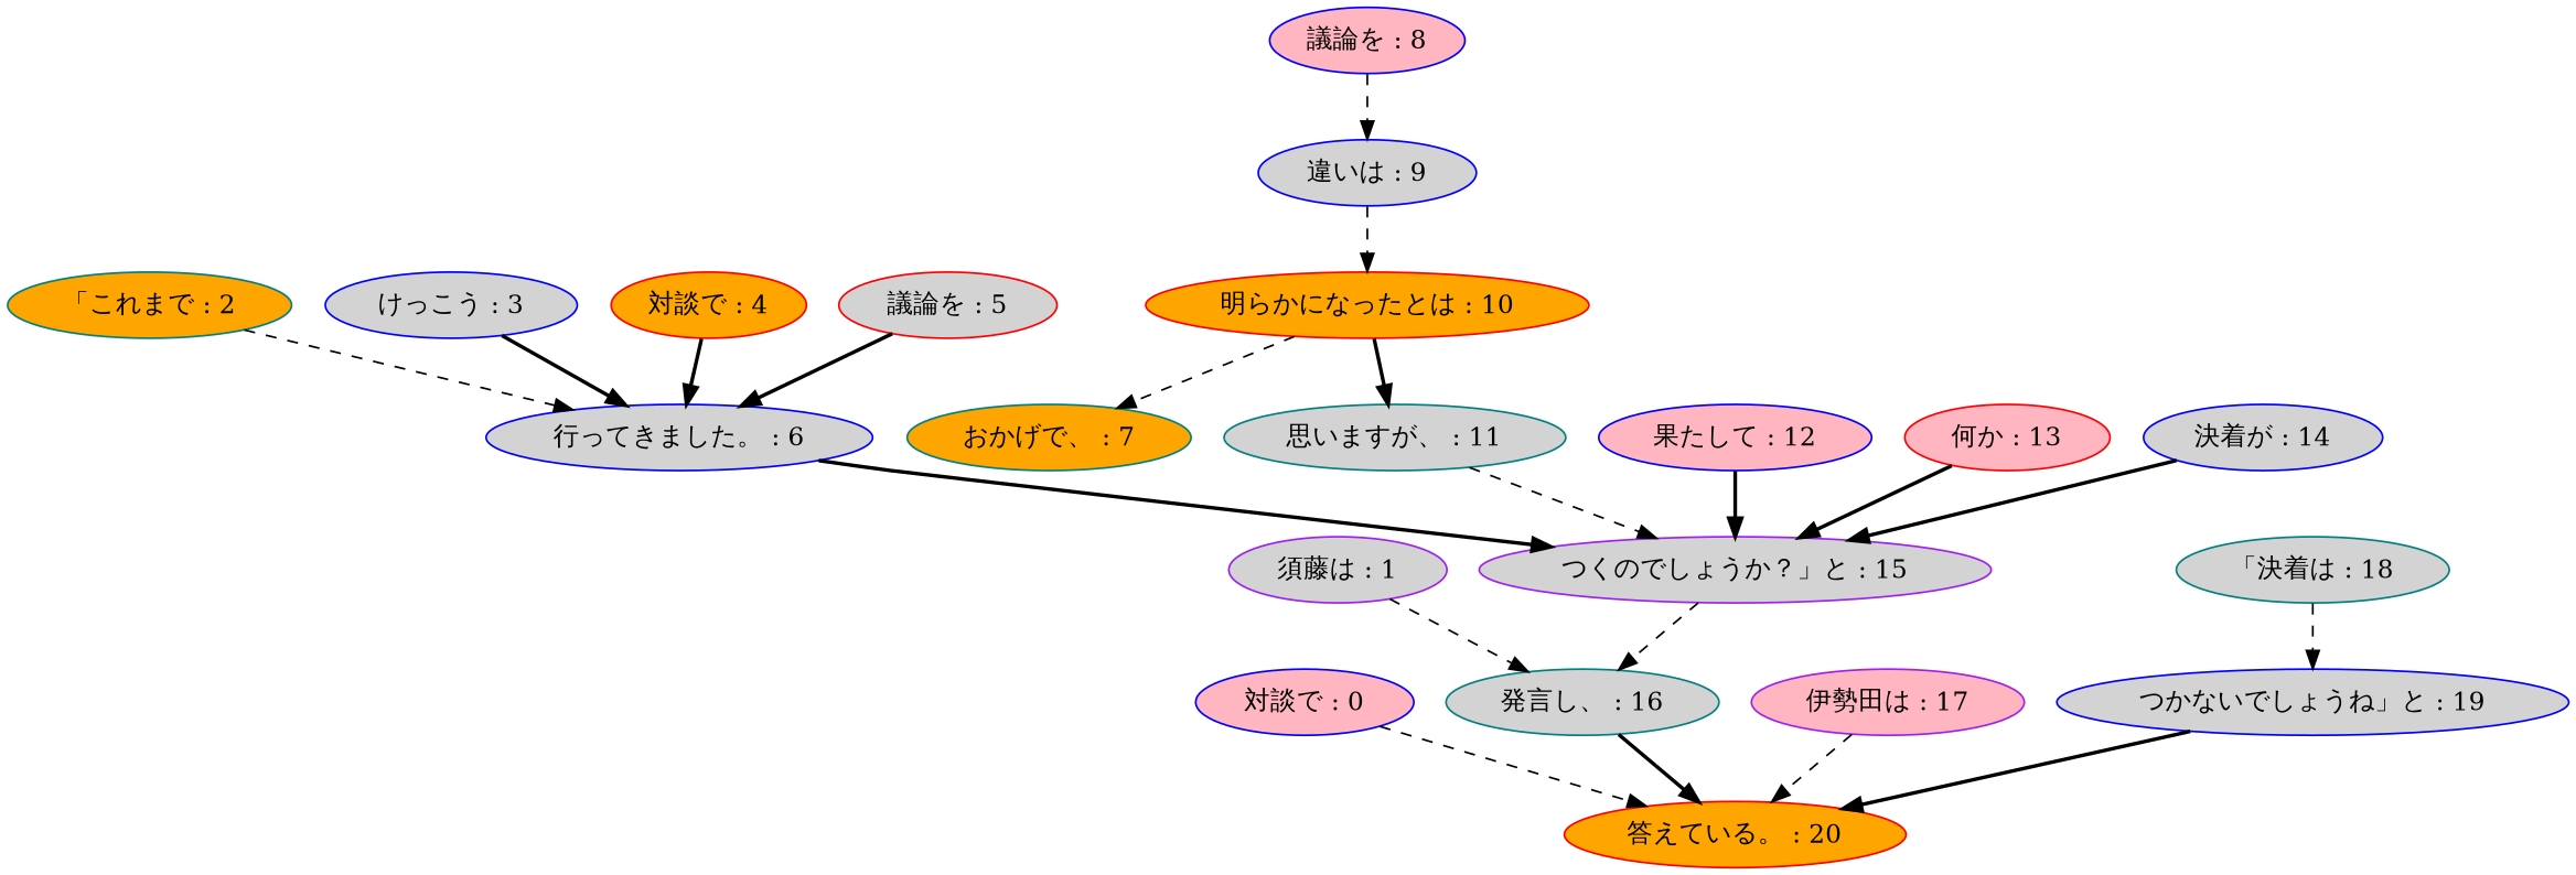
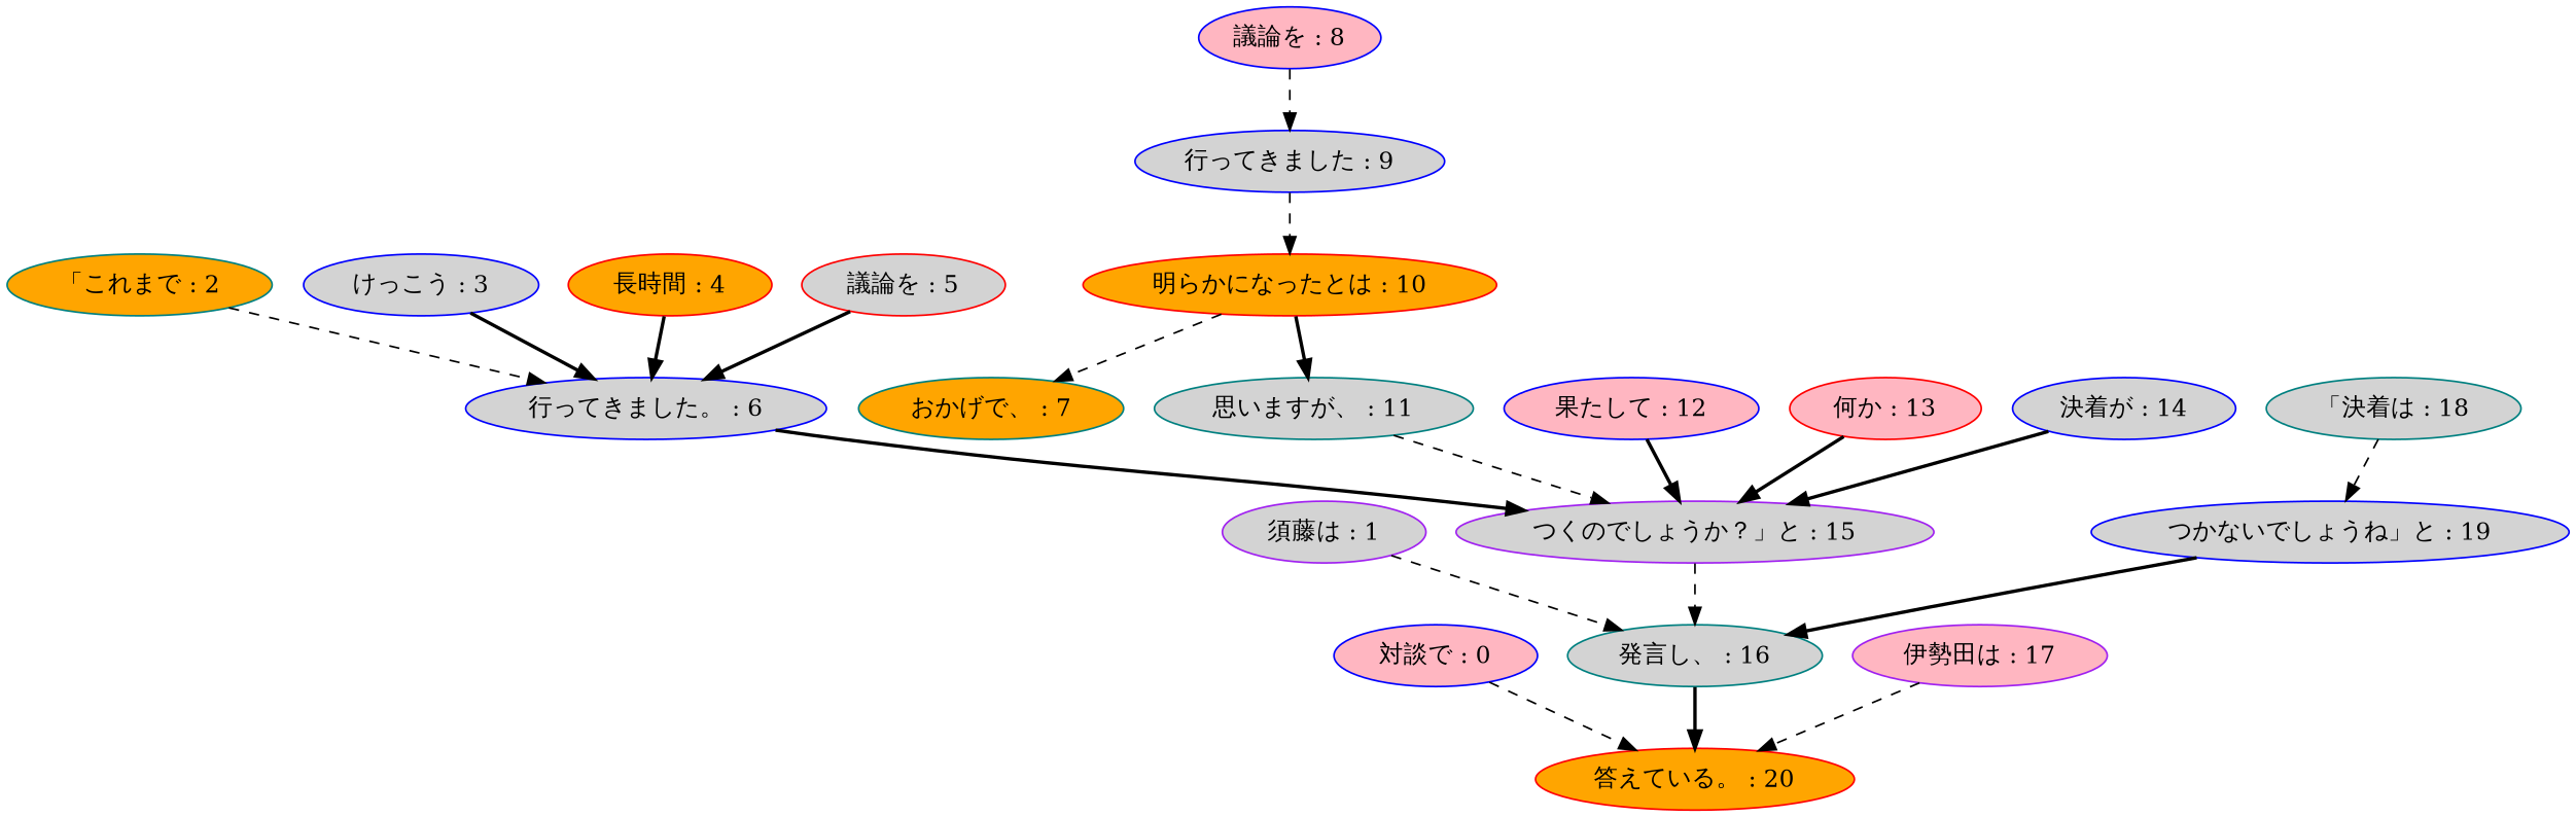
  digraph {
    node [color=blue fillcolor=lightgrey style=filled]
    edge [style=dashed]
    " 対談で : 0 " [fillcolor=lightpink]
    " 答えている。 : 20 " [color=red fillcolor=orange]
    " 須藤は : 1 " [color=purple]
    " 発言し、 : 16 " [color=teal]
    " 「これまで : 2 " [color=teal fillcolor=orange]
    " 行ってきました。 : 6 "
    " つくのでしょうか？」と : 15 " [color=purple]
    " けっこう : 3 "
-   " 長時間 : 4 " [color=red fillcolor=orange label="対談で : 4"]
+   " 長時間 : 4 " [color=red fillcolor=orange]
    " 議論を : 5 " [color=red]
    " おかげで、 : 7 " [color=teal fillcolor=orange]
    " 明らかになったとは : 10 " [color=red fillcolor=orange]
    " 思いますが、 : 11 " [color=teal]
    n14 [fillcolor=lightpink label="議論を : 8"]
-   " 違いは : 9 "
+   " 違いは : 9 " [label="行ってきました : 9"]
    " 果たして : 12 " [fillcolor=lightpink]
    " 何か : 13 " [color=red fillcolor=lightpink]
    " 決着が : 14 "
    " 伊勢田は : 17 " [color=purple fillcolor=lightpink]
    " 「決着は : 18 " [color=teal]
    " つかないでしょうね」と : 19 "
    " 対談で : 0 " -> " 答えている。 : 20 "
    " 須藤は : 1 " -> " 発言し、 : 16 "
    " 発言し、 : 16 " -> " 答えている。 : 20 " [style=bold]
    " 「これまで : 2 " -> " 行ってきました。 : 6 "
    " 行ってきました。 : 6 " -> " つくのでしょうか？」と : 15 " [style=bold]
    " つくのでしょうか？」と : 15 " -> " 発言し、 : 16 "
    " けっこう : 3 " -> " 行ってきました。 : 6 " [style=bold]
    " 長時間 : 4 " -> " 行ってきました。 : 6 " [style=bold]
    " 議論を : 5 " -> " 行ってきました。 : 6 " [style=bold]
    " 明らかになったとは : 10 " -> " おかげで、 : 7 "
    " 明らかになったとは : 10 " -> " 思いますが、 : 11 " [style=bold]
    " 思いますが、 : 11 " -> " つくのでしょうか？」と : 15 "
    n14 -> " 違いは : 9 "
    " 違いは : 9 " -> " 明らかになったとは : 10 "
    " 果たして : 12 " -> " つくのでしょうか？」と : 15 " [style=bold]
    " 何か : 13 " -> " つくのでしょうか？」と : 15 " [style=bold]
    " 決着が : 14 " -> " つくのでしょうか？」と : 15 " [style=bold]
    " 伊勢田は : 17 " -> " 答えている。 : 20 "
    " 「決着は : 18 " -> " つかないでしょうね」と : 19 "
-   " つかないでしょうね」と : 19 " -> " 答えている。 : 20 " [style=bold]
+   " つかないでしょうね」と : 19 " -> " 発言し、 : 16 " [style=bold]
  }
